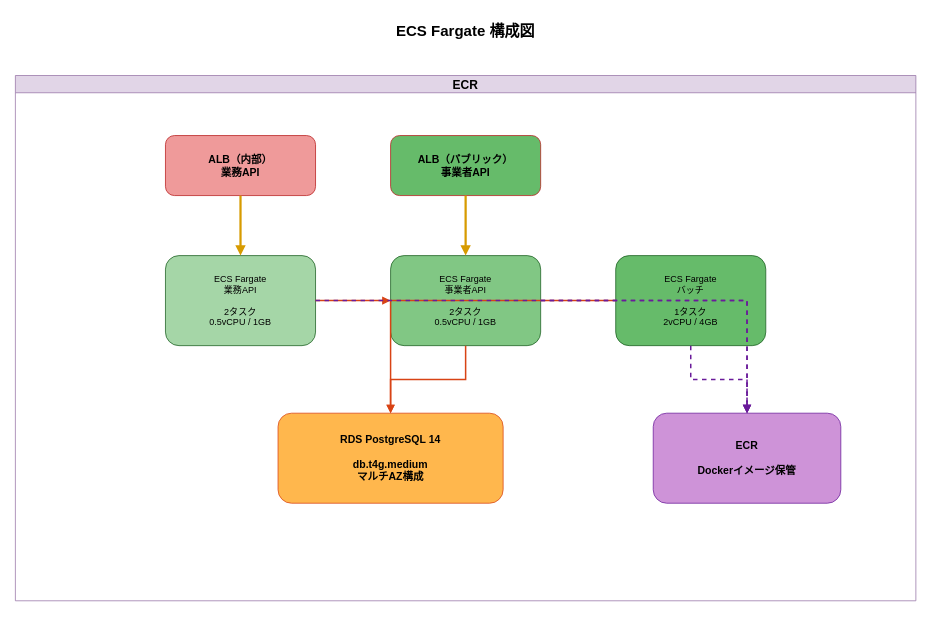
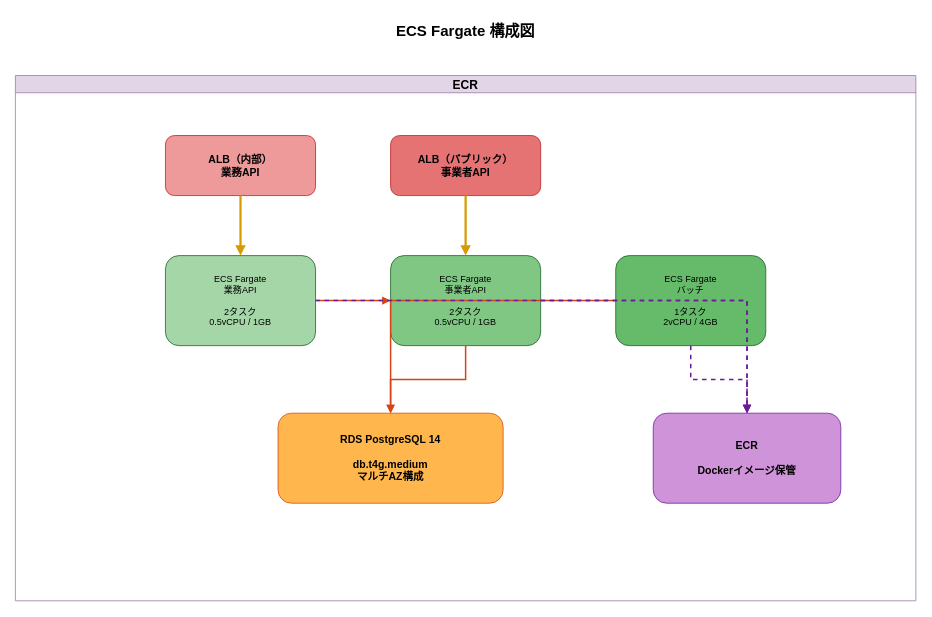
  <mxCell id="0" />
  <mxCell id="1" parent="0" />
  <mxCell id="2" value="ECS Fargate 構成図" style="text;html=1;strokeColor=none;fillColor=none;align=center;verticalAlign=middle;whiteSpace=wrap;rounded=0;fontSize=20;fontStyle=1" vertex="1" parent="1"><mxGeometry x="320" y="20" width="600" height="40" as="geometry" /></mxCell>
  <mxCell id="3" value="ECR" style="swimlane;whiteSpace=wrap;html=1;fillColor=#e1d5e7;strokeColor=#9673a6;fontSize=16;fontStyle=1" vertex="1" parent="1"><mxGeometry x="20" y="100" width="1200" height="700" as="geometry" /></mxCell>
  <mxCell id="4" value="ALB（内部）&#10;業務API" style="rounded=1;whiteSpace=wrap;html=1;fillColor=#ef9a9a;strokeColor=#b71c1c;fontSize=14;fontStyle=1" vertex="1" parent="3"><mxGeometry x="200" y="80" width="200" height="80" as="geometry" /></mxCell>
- <mxCell id="5" value="ALB（パブリック）&#10;事業者API" style="rounded=1;whiteSpace=wrap;html=1;fillColor=#66bb6a;strokeColor=#b71c1c;fontSize=14;fontStyle=1;" vertex="1" parent="3"><mxGeometry x="500" y="80" width="200" height="80" as="geometry" /></mxCell>
+ <mxCell id="5" value="ALB（パブリック）&#10;事業者API" style="rounded=1;whiteSpace=wrap;html=1;fillColor=#e57373;strokeColor=#b71c1c;fontSize=14;fontStyle=1" vertex="1" parent="3"><mxGeometry x="500" y="80" width="200" height="80" as="geometry" /></mxCell>
  <mxCell id="6" value="ECS Fargate&#10;業務API&#10;&#10;2タスク&#10;0.5vCPU / 1GB" style="rounded=1;whiteSpace=wrap;html=1;fillColor=#a5d6a7;strokeColor=#1b5e20;fontSize=12;align=center;" vertex="1" parent="3"><mxGeometry x="200" y="240" width="200" height="120" as="geometry" /></mxCell>
  <mxCell id="7" value="ECS Fargate&#10;事業者API&#10;&#10;2タスク&#10;0.5vCPU / 1GB" style="rounded=1;whiteSpace=wrap;html=1;fillColor=#81c784;strokeColor=#1b5e20;fontSize=12;align=center;" vertex="1" parent="3"><mxGeometry x="500" y="240" width="200" height="120" as="geometry" /></mxCell>
  <mxCell id="8" value="ECS Fargate&#10;バッチ&#10;&#10;1タスク&#10;2vCPU / 4GB" style="rounded=1;whiteSpace=wrap;html=1;fillColor=#66bb6a;strokeColor=#1b5e20;fontSize=12;align=center;" vertex="1" parent="3"><mxGeometry x="800" y="240" width="200" height="120" as="geometry" /></mxCell>
  <mxCell id="9" value="RDS PostgreSQL 14&#10;&#10;db.t4g.medium&#10;マルチAZ構成" style="rounded=1;whiteSpace=wrap;html=1;fillColor=#ffb74d;strokeColor=#d84315;fontSize=14;fontStyle=1;align=center;" vertex="1" parent="3"><mxGeometry x="350" y="450" width="300" height="120" as="geometry" /></mxCell>
  <mxCell id="10" value="ECR&#10;&#10;Dockerイメージ保管" style="rounded=1;whiteSpace=wrap;html=1;fillColor=#ce93d8;strokeColor=#6a1b9a;fontSize=14;fontStyle=1;align=center;" vertex="1" parent="3"><mxGeometry x="850" y="450" width="250" height="120" as="geometry" /></mxCell>
  <mxCell id="11" style="edgeStyle=orthogonalEdgeStyle;rounded=0;orthogonalLoop=1;jettySize=auto;html=1;strokeWidth=3;endArrow=block;endFill=1;strokeColor=#d79b00;" edge="1" parent="3" source="4" target="6"><mxGeometry relative="1" as="geometry" /></mxCell>
  <mxCell id="12" style="edgeStyle=orthogonalEdgeStyle;rounded=0;orthogonalLoop=1;jettySize=auto;html=1;strokeWidth=3;endArrow=block;endFill=1;strokeColor=#d79b00;" edge="1" parent="3" source="5" target="7"><mxGeometry relative="1" as="geometry" /></mxCell>
  <mxCell id="13" style="edgeStyle=orthogonalEdgeStyle;rounded=0;orthogonalLoop=1;jettySize=auto;html=1;strokeWidth=2;endArrow=block;endFill=1;strokeColor=#d84315;" edge="1" parent="3" source="6" target="7"><mxGeometry relative="1" as="geometry" /></mxCell>
  <mxCell id="14" style="edgeStyle=orthogonalEdgeStyle;rounded=0;orthogonalLoop=1;jettySize=auto;html=1;strokeWidth=2;endArrow=block;endFill=1;strokeColor=#d84315;" edge="1" parent="3" source="7" target="9"><mxGeometry relative="1" as="geometry" /></mxCell>
  <mxCell id="15" style="edgeStyle=orthogonalEdgeStyle;rounded=0;orthogonalLoop=1;jettySize=auto;html=1;strokeWidth=2;endArrow=block;endFill=1;strokeColor=#d84315;" edge="1" parent="3" source="8" target="9"><mxGeometry relative="1" as="geometry" /></mxCell>
  <mxCell id="16" style="edgeStyle=orthogonalEdgeStyle;rounded=0;orthogonalLoop=1;jettySize=auto;html=1;strokeWidth=2;endArrow=block;endFill=1;strokeColor=#6a1b9a;dashed=1;" edge="1" parent="3" source="6" target="10"><mxGeometry relative="1" as="geometry" /></mxCell>
  <mxCell id="17" style="edgeStyle=orthogonalEdgeStyle;rounded=0;orthogonalLoop=1;jettySize=auto;html=1;strokeWidth=2;endArrow=block;endFill=1;strokeColor=#6a1b9a;dashed=1;" edge="1" parent="3" source="7" target="10"><mxGeometry relative="1" as="geometry" /></mxCell>
  <mxCell id="18" style="edgeStyle=orthogonalEdgeStyle;rounded=0;orthogonalLoop=1;jettySize=auto;html=1;strokeWidth=2;endArrow=block;endFill=1;strokeColor=#6a1b9a;dashed=1;" edge="1" parent="3" source="8" target="10"><mxGeometry relative="1" as="geometry" /></mxCell>
